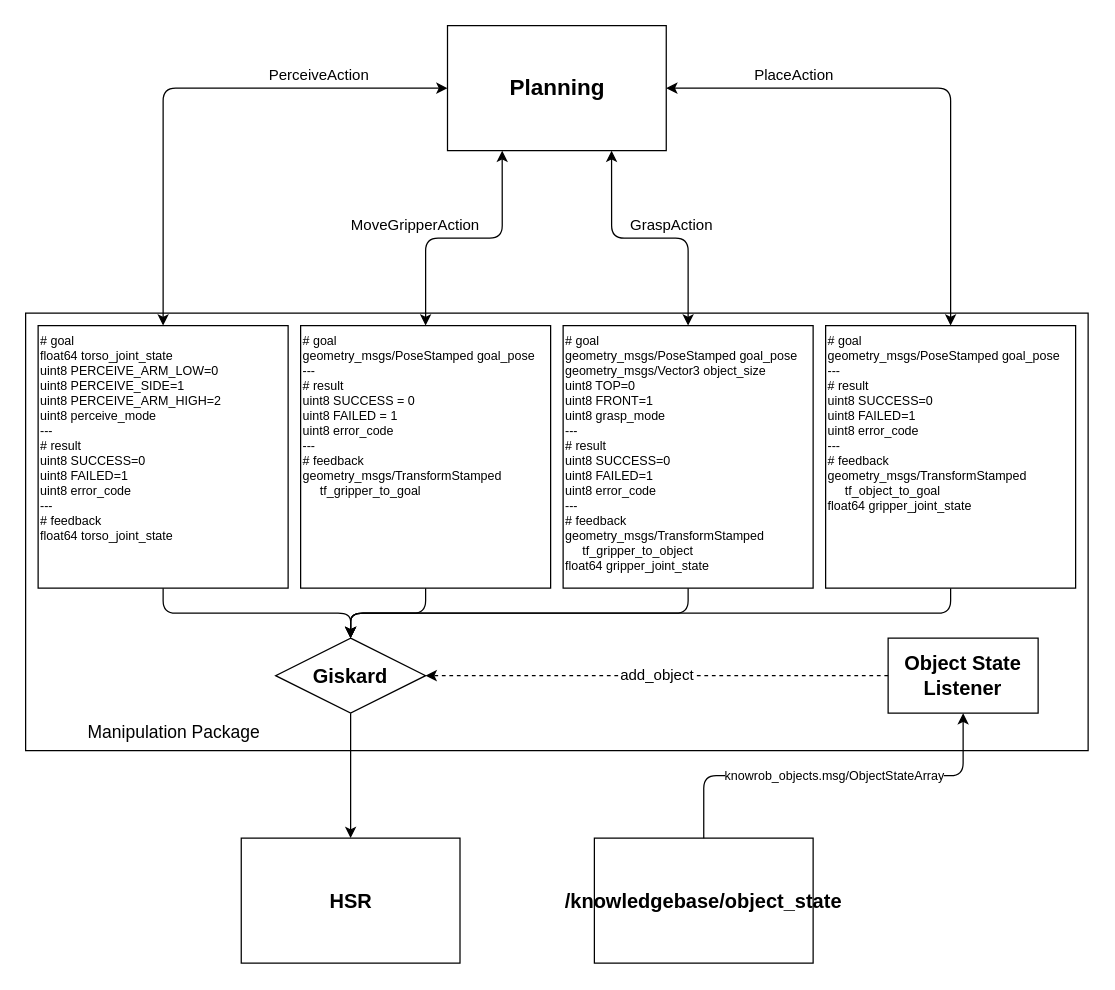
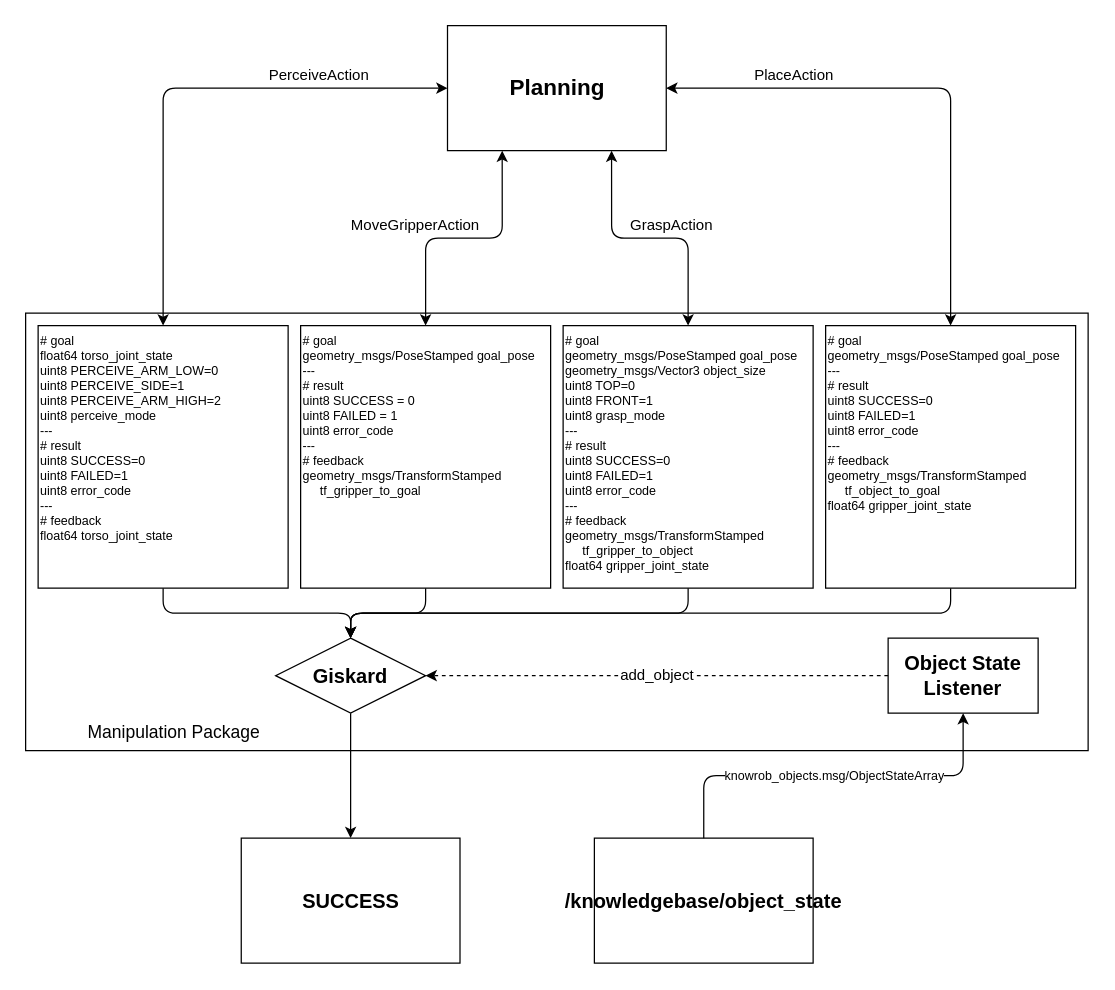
  <mxCell id="0" />
  <mxCell id="1" parent="0" />
  <mxCell id="2" value="" style="rounded=0;whiteSpace=wrap;html=1;" parent="1" vertex="1"><mxGeometry y="250" width="850" height="350" as="geometry" x="20" /></mxCell>
  <mxCell id="3" style="edgeStyle=orthogonalEdgeStyle;rounded=1;orthogonalLoop=1;jettySize=auto;html=1;exitX=0.5;exitY=1;exitDx=0;exitDy=0;entryX=0.5;entryY=0;entryDx=0;entryDy=0;startArrow=none;startFill=0;fontSize=10;" parent="1" source="4" target="22" edge="1"><mxGeometry relative="1" as="geometry" /></mxCell>
  <mxCell id="4" value="Giskard" style="rhombus;whiteSpace=wrap;html=1;fillColor=none;gradientColor=none;fontSize=16;align=center;fontStyle=1;" parent="1" vertex="1"><mxGeometry x="220" y="510" width="120" height="60" as="geometry" /></mxCell>
  <mxCell id="5" style="edgeStyle=orthogonalEdgeStyle;rounded=1;orthogonalLoop=1;jettySize=auto;html=1;exitX=0.5;exitY=1;exitDx=0;exitDy=0;fontSize=12;" edge="1" parent="1" source="6" target="4"><mxGeometry relative="1" as="geometry" /></mxCell>
  <mxCell id="6" value="&lt;div style=&quot;line-height: 120% ; font-size: 10px&quot; align=&quot;left&quot;&gt;&lt;font style=&quot;font-size: 10px ; line-height: 100%&quot;&gt;# goal&lt;/font&gt;&lt;br style=&quot;font-size: 10px&quot;&gt;&lt;font style=&quot;font-size: 10px ; line-height: 100%&quot;&gt;float64 torso_joint_state&lt;/font&gt;&lt;br style=&quot;font-size: 10px&quot;&gt;&lt;font style=&quot;font-size: 10px ; line-height: 100%&quot;&gt;uint8 PERCEIVE_ARM_LOW=0 &lt;/font&gt;&lt;br style=&quot;font-size: 10px&quot;&gt;&lt;font style=&quot;font-size: 10px ; line-height: 100%&quot;&gt;uint8 PERCEIVE_SIDE=1 &lt;/font&gt;&lt;br style=&quot;font-size: 10px&quot;&gt;&lt;font style=&quot;font-size: 10px ; line-height: 100%&quot;&gt;uint8 PERCEIVE_ARM_HIGH=2 &lt;/font&gt;&lt;br style=&quot;font-size: 10px&quot;&gt;&lt;font style=&quot;font-size: 10px ; line-height: 100%&quot;&gt;uint8 perceive_mode&lt;/font&gt;&lt;br style=&quot;font-size: 10px&quot;&gt;&lt;font style=&quot;font-size: 10px ; line-height: 100%&quot;&gt;---&lt;/font&gt;&lt;br style=&quot;font-size: 10px&quot;&gt;&lt;font style=&quot;font-size: 10px ; line-height: 100%&quot;&gt;# result&lt;/font&gt;&lt;br style=&quot;font-size: 10px&quot;&gt;&lt;font style=&quot;font-size: 10px ; line-height: 100%&quot;&gt;uint8 SUCCESS=0&lt;/font&gt;&lt;br style=&quot;font-size: 10px&quot;&gt;&lt;font style=&quot;font-size: 10px ; line-height: 100%&quot;&gt;uint8 FAILED=1&lt;/font&gt;&lt;br style=&quot;font-size: 10px&quot;&gt;&lt;font style=&quot;font-size: 10px ; line-height: 100%&quot;&gt;uint8 error_code&lt;/font&gt;&lt;br style=&quot;font-size: 10px&quot;&gt;&lt;font style=&quot;font-size: 10px ; line-height: 100%&quot;&gt;---&lt;/font&gt;&lt;br style=&quot;font-size: 10px&quot;&gt;&lt;font style=&quot;font-size: 10px ; line-height: 100%&quot;&gt;# feedback&lt;/font&gt;&lt;br style=&quot;font-size: 10px&quot;&gt;&lt;font style=&quot;font-size: 10px ; line-height: 100%&quot;&gt;float64 torso_joint_state&lt;/font&gt;&lt;/div&gt;&lt;p style=&quot;font-size: 10px&quot; align=&quot;left&quot;&gt;&lt;br style=&quot;font-size: 10px&quot;&gt;&lt;/p&gt;" style="rounded=0;whiteSpace=wrap;html=1;verticalAlign=top;fontSize=10;align=left;" parent="1" vertex="1"><mxGeometry x="30" y="260" width="200" height="210" as="geometry" /></mxCell>
  <mxCell id="7" style="edgeStyle=orthogonalEdgeStyle;rounded=1;orthogonalLoop=1;jettySize=auto;html=1;exitX=0.5;exitY=1;exitDx=0;exitDy=0;fontSize=12;" edge="1" parent="1" source="8" target="4"><mxGeometry relative="1" as="geometry" /></mxCell>
  <mxCell id="8" value="&lt;div style=&quot;line-height: 120% ; font-size: 10px&quot; align=&quot;left&quot;&gt;# goal&lt;br style=&quot;font-size: 10px&quot;&gt;geometry_msgs/PoseStamped goal_pose&lt;br style=&quot;font-size: 10px&quot;&gt;---&lt;br style=&quot;font-size: 10px&quot;&gt;# result&lt;br style=&quot;font-size: 10px&quot;&gt;uint8 SUCCESS = 0&lt;br style=&quot;font-size: 10px&quot;&gt;uint8 FAILED = 1&lt;br style=&quot;font-size: 10px&quot;&gt;uint8 error_code&lt;br style=&quot;font-size: 10px&quot;&gt;---&lt;br style=&quot;font-size: 10px&quot;&gt;# feedback&lt;br style=&quot;font-size: 10px&quot;&gt;geometry_msgs/TransformStamped&lt;/div&gt;&lt;div style=&quot;line-height: 120% ; font-size: 10px&quot; align=&quot;left&quot;&gt;&amp;nbsp; &amp;nbsp;&amp;nbsp; tf_gripper_to_goal&lt;br style=&quot;font-size: 10px&quot;&gt;&lt;/div&gt;" style="rounded=0;whiteSpace=wrap;html=1;verticalAlign=top;fontSize=10;align=left;" parent="1" vertex="1"><mxGeometry x="240" y="260" width="200" height="210" as="geometry" /></mxCell>
  <mxCell id="9" style="edgeStyle=orthogonalEdgeStyle;rounded=1;orthogonalLoop=1;jettySize=auto;html=1;exitX=0.5;exitY=1;exitDx=0;exitDy=0;fontSize=12;" edge="1" parent="1" source="10" target="4"><mxGeometry relative="1" as="geometry" /></mxCell>
  <mxCell id="10" value="&lt;div align=&quot;left&quot;&gt;&lt;font style=&quot;font-size: 10px&quot;&gt;# goal&lt;/font&gt;&lt;font style=&quot;font-size: 10px&quot;&gt;&lt;br&gt;&lt;font style=&quot;font-size: 10px&quot;&gt;geometry_msgs/PoseStamped&lt;/font&gt; goal_pose &lt;/font&gt;&lt;font style=&quot;font-size: 10px&quot;&gt;&lt;br&gt;&lt;font style=&quot;font-size: 10px&quot;&gt;geometry_msgs/Vector3 object_size&lt;/font&gt;&lt;/font&gt;&lt;/div&gt;&lt;div align=&quot;left&quot;&gt;&lt;font style=&quot;font-size: 10px&quot;&gt;&lt;font style=&quot;font-size: 10px&quot;&gt;uint8 TOP=0 &lt;br&gt;uint8 FRONT=1 &lt;br&gt;uint8 grasp_mode&lt;/font&gt;&lt;br&gt;&lt;font style=&quot;font-size: 10px&quot;&gt;---&lt;/font&gt;&lt;br&gt;&lt;font style=&quot;font-size: 10px&quot;&gt;# result&lt;/font&gt;&lt;br&gt;&lt;font style=&quot;font-size: 10px&quot;&gt;uint8 SUCCESS=0&lt;/font&gt;&lt;br&gt;&lt;font style=&quot;font-size: 10px&quot;&gt;uint8 FAILED=1&lt;/font&gt;&lt;br&gt;&lt;font style=&quot;font-size: 10px&quot;&gt;uint8 error_code&lt;/font&gt;&lt;br&gt;&lt;font style=&quot;font-size: 10px&quot;&gt;---&lt;/font&gt;&lt;br&gt;&lt;font style=&quot;font-size: 10px&quot;&gt;# feedback&lt;/font&gt;&lt;br&gt;&lt;font style=&quot;font-size: 10px&quot;&gt;geometry_msgs/TransformStamped&lt;/font&gt;&lt;/font&gt;&lt;/div&gt;&lt;div align=&quot;left&quot;&gt;&lt;font style=&quot;font-size: 10px&quot;&gt;&amp;nbsp;&amp;nbsp;&amp;nbsp;&amp;nbsp; tf_gripper_to_object&lt;/font&gt;&lt;font style=&quot;font-size: 10px&quot;&gt;&lt;br&gt;&lt;font style=&quot;font-size: 10px&quot;&gt;float64 gripper_joint_state&lt;/font&gt;&lt;/font&gt;&lt;/div&gt;&lt;p align=&quot;left&quot;&gt;&lt;font style=&quot;font-size: 10px&quot;&gt;&lt;br&gt;&lt;/font&gt;&lt;/p&gt;" style="rounded=0;whiteSpace=wrap;html=1;fontSize=10;verticalAlign=top;align=left;" parent="1" vertex="1"><mxGeometry x="450" y="260" width="200" height="210" as="geometry" /></mxCell>
  <mxCell id="11" style="edgeStyle=orthogonalEdgeStyle;rounded=1;orthogonalLoop=1;jettySize=auto;html=1;exitX=0.5;exitY=1;exitDx=0;exitDy=0;fontSize=12;" edge="1" parent="1" source="12" target="4"><mxGeometry relative="1" as="geometry" /></mxCell>
  <mxCell id="12" value="&lt;div style=&quot;font-size: 10px&quot; align=&quot;left&quot;&gt;# goal&lt;br style=&quot;font-size: 10px&quot;&gt;geometry_msgs/PoseStamped goal_pose&lt;br style=&quot;font-size: 10px&quot;&gt;---&lt;br style=&quot;font-size: 10px&quot;&gt;# result&lt;br style=&quot;font-size: 10px&quot;&gt;uint8 SUCCESS=0&lt;br style=&quot;font-size: 10px&quot;&gt;uint8 FAILED=1&lt;br style=&quot;font-size: 10px&quot;&gt;uint8 error_code&lt;br style=&quot;font-size: 10px&quot;&gt;---&lt;br style=&quot;font-size: 10px&quot;&gt;# feedback&lt;br style=&quot;font-size: 10px&quot;&gt;geometry_msgs/TransformStamped&lt;/div&gt;&lt;div style=&quot;font-size: 10px&quot; align=&quot;left&quot;&gt;&amp;nbsp;&amp;nbsp;&amp;nbsp;&amp;nbsp; tf_object_to_goal&lt;br style=&quot;font-size: 10px&quot;&gt;float64 gripper_joint_state&lt;/div&gt;" style="rounded=0;whiteSpace=wrap;html=1;verticalAlign=top;fontSize=10;align=left;" parent="1" vertex="1"><mxGeometry x="660" y="260" width="200" height="210" as="geometry" /></mxCell>
  <mxCell id="13" style="edgeStyle=orthogonalEdgeStyle;orthogonalLoop=1;jettySize=auto;html=1;exitX=0.75;exitY=1;exitDx=0;exitDy=0;entryX=0.5;entryY=0;entryDx=0;entryDy=0;fontSize=10;rounded=1;startArrow=classic;startFill=1;" parent="1" source="17" target="10" edge="1"><mxGeometry relative="1" as="geometry" /></mxCell>
  <mxCell id="14" style="edgeStyle=orthogonalEdgeStyle;rounded=1;orthogonalLoop=1;jettySize=auto;html=1;exitX=1;exitY=0.5;exitDx=0;exitDy=0;entryX=0.5;entryY=0;entryDx=0;entryDy=0;fontSize=10;startArrow=classic;startFill=1;" parent="1" source="17" target="12" edge="1"><mxGeometry relative="1" as="geometry" /></mxCell>
  <mxCell id="15" style="edgeStyle=orthogonalEdgeStyle;rounded=1;orthogonalLoop=1;jettySize=auto;html=1;exitX=0;exitY=0.5;exitDx=0;exitDy=0;entryX=0.5;entryY=0;entryDx=0;entryDy=0;fontSize=10;startArrow=classic;startFill=1;" parent="1" source="17" target="6" edge="1"><mxGeometry relative="1" as="geometry" /></mxCell>
  <mxCell id="16" style="edgeStyle=orthogonalEdgeStyle;rounded=1;orthogonalLoop=1;jettySize=auto;html=1;exitX=0.25;exitY=1;exitDx=0;exitDy=0;entryX=0.5;entryY=0;entryDx=0;entryDy=0;startArrow=classic;startFill=1;fontSize=10;" parent="1" source="17" target="8" edge="1"><mxGeometry relative="1" as="geometry" /></mxCell>
  <mxCell id="17" value="&lt;font style=&quot;font-size: 18px&quot;&gt;Planning&lt;/font&gt;" style="rounded=0;whiteSpace=wrap;html=1;fillColor=none;gradientColor=none;fontSize=16;align=center;fontStyle=1" parent="1" vertex="1"><mxGeometry x="357.5" y="20" width="175" height="100" as="geometry" /></mxCell>
  <mxCell id="18" value="&lt;font style=&quot;font-size: 12px&quot;&gt;PerceiveAction&lt;/font&gt;" style="text;html=1;strokeColor=none;fillColor=none;align=center;verticalAlign=middle;whiteSpace=wrap;rounded=0;fontSize=10;" parent="1" vertex="1"><mxGeometry x="170" y="50" width="170" height="20" as="geometry" /></mxCell>
  <mxCell id="19" value="&lt;font style=&quot;font-size: 12px&quot;&gt;PlaceAction&lt;/font&gt;" style="text;html=1;strokeColor=none;fillColor=none;align=center;verticalAlign=middle;whiteSpace=wrap;rounded=0;fontSize=10;" parent="1" vertex="1"><mxGeometry x="560" y="50" width="150" height="20" as="geometry" /></mxCell>
  <mxCell id="20" value="&lt;font style=&quot;font-size: 12px&quot;&gt;GraspAction&lt;/font&gt;" style="text;html=1;strokeColor=none;fillColor=none;align=center;verticalAlign=middle;whiteSpace=wrap;rounded=0;fontSize=10;" parent="1" vertex="1"><mxGeometry x="492.5" y="170" width="87.5" height="20" as="geometry" /></mxCell>
  <mxCell id="21" value="&lt;font style=&quot;font-size: 12px&quot;&gt;MoveGripperAction&lt;/font&gt;" style="text;html=1;strokeColor=none;fillColor=none;align=center;verticalAlign=middle;whiteSpace=wrap;rounded=0;fontSize=10;" parent="1" vertex="1"><mxGeometry x="277.5" y="170" width="107.5" height="20" as="geometry" /></mxCell>
- <mxCell id="22" value="HSR" style="rounded=0;whiteSpace=wrap;html=1;fillColor=none;gradientColor=none;fontSize=16;align=center;fontStyle=1" parent="1" vertex="1"><mxGeometry x="192.5" y="670" width="175" height="100" as="geometry" /></mxCell>
+ <mxCell id="22" value="SUCCESS" style="rounded=0;whiteSpace=wrap;html=1;fillColor=none;gradientColor=none;fontSize=16;align=center;fontStyle=1" parent="1" vertex="1"><mxGeometry x="192.5" y="670" width="175" height="100" as="geometry" /></mxCell>
  <mxCell id="23" value="&lt;font style=&quot;font-size: 14px&quot;&gt;Manipulation Package&lt;br&gt;&lt;/font&gt;" style="text;html=1;strokeColor=none;fillColor=none;align=left;verticalAlign=middle;whiteSpace=wrap;rounded=0;fontSize=10;" parent="1" vertex="1"><mxGeometry x="67.5" y="570" width="210" height="30" as="geometry" /></mxCell>
  <mxCell id="24" value="add_object" style="edgeStyle=orthogonalEdgeStyle;rounded=1;orthogonalLoop=1;jettySize=auto;html=1;exitX=0;exitY=0.5;exitDx=0;exitDy=0;fontSize=12;fontStyle=0;dashed=1;" edge="1" parent="1" source="25" target="4"><mxGeometry relative="1" as="geometry" /></mxCell>
  <mxCell id="25" value="Object State Listener" style="rounded=0;whiteSpace=wrap;html=1;fillColor=none;gradientColor=none;fontSize=16;align=center;fontStyle=1" vertex="1" parent="1"><mxGeometry x="710" y="510" width="120" height="60" as="geometry" /></mxCell>
  <mxCell id="26" value="knowrob_objects.msg/ObjectStateArray" style="edgeStyle=orthogonalEdgeStyle;rounded=1;orthogonalLoop=1;jettySize=auto;html=1;exitX=0.5;exitY=0;exitDx=0;exitDy=0;entryX=0.5;entryY=1;entryDx=0;entryDy=0;fontSize=10;" edge="1" parent="1" source="27" target="25"><mxGeometry relative="1" as="geometry" /></mxCell>
  <mxCell id="27" value="/knowledgebase/object_state" style="rounded=0;whiteSpace=wrap;html=1;fillColor=none;gradientColor=none;fontSize=16;align=center;fontStyle=1" vertex="1" parent="1"><mxGeometry x="475" y="670" width="175" height="100" as="geometry" /></mxCell>
